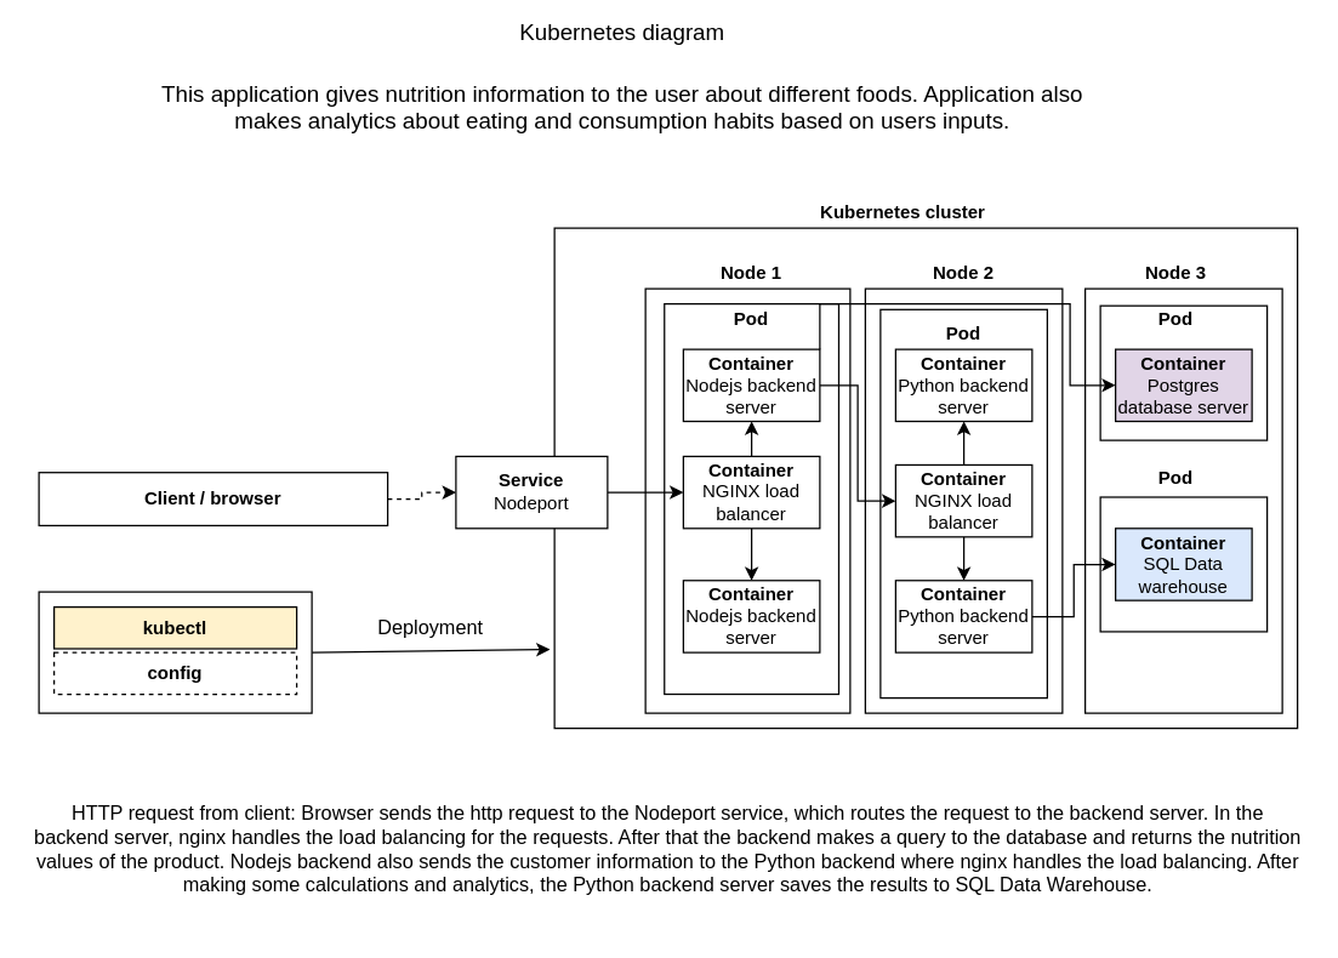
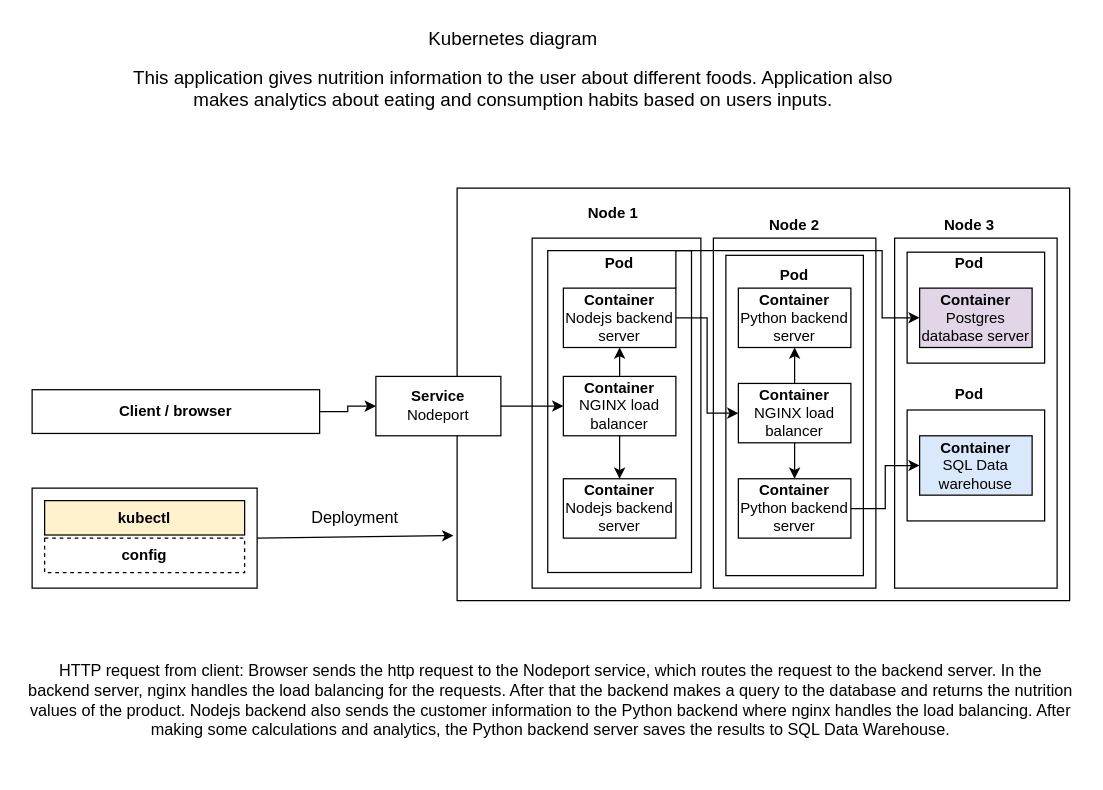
  <mxCell id="0" />
  <mxCell id="1" parent="0" />
  <mxCell id="2" value="" style="whiteSpace=wrap;html=1;" vertex="1" parent="1"><mxGeometry x="365" y="150" width="490" height="330" as="geometry" /></mxCell>
  <mxCell id="3" value="" style="rounded=0;whiteSpace=wrap;html=1;" vertex="1" parent="1"><mxGeometry x="570" y="190" width="130" height="280" as="geometry" /></mxCell>
  <mxCell id="4" value="&lt;div style=&quot;text-align: justify&quot;&gt;&lt;/div&gt;" style="rounded=0;whiteSpace=wrap;html=1;fillColor=none;" vertex="1" parent="1"><mxGeometry x="437.5" y="200" width="115" height="257.5" as="geometry" /></mxCell>
- <mxCell id="5" value="&lt;b&gt;Kubernetes cluster&lt;/b&gt;" style="text;html=1;strokeColor=none;fillColor=none;align=center;verticalAlign=middle;whiteSpace=wrap;rounded=0;" vertex="1" parent="1"><mxGeometry x="495" y="130" width="200" height="20" as="geometry" /></mxCell>
  <mxCell id="6" value="&lt;div style=&quot;text-align: justify&quot;&gt;&lt;/div&gt;" style="rounded=0;whiteSpace=wrap;html=1;fillColor=none;" vertex="1" parent="1"><mxGeometry x="425" y="190" width="135" height="280" as="geometry" /></mxCell>
  <mxCell id="7" value="" style="rounded=0;whiteSpace=wrap;html=1;fillColor=none;" vertex="1" parent="1"><mxGeometry x="715" y="190" width="130" height="280" as="geometry" /></mxCell>
- <mxCell id="8" value="&lt;b&gt;Node 1&lt;/b&gt;" style="text;html=1;strokeColor=none;fillColor=none;align=center;verticalAlign=middle;whiteSpace=wrap;rounded=0;" vertex="1" parent="1"><mxGeometry x="465" y="170" width="60" height="20" as="geometry" /></mxCell>
+ <mxCell id="8" value="&lt;b&gt;Node 1&lt;/b&gt;" style="text;html=1;strokeColor=none;fillColor=none;align=center;verticalAlign=middle;whiteSpace=wrap;rounded=0;" vertex="1" parent="1"><mxGeometry x="460" y="160" width="60" height="20" as="geometry" /></mxCell>
  <mxCell id="9" value="&lt;b&gt;Node 2&lt;/b&gt;" style="text;html=1;strokeColor=none;fillColor=none;align=center;verticalAlign=middle;whiteSpace=wrap;rounded=0;" vertex="1" parent="1"><mxGeometry x="605" y="170" width="60" height="20" as="geometry" /></mxCell>
  <mxCell id="10" value="&lt;b&gt;Node 3&lt;/b&gt;" style="text;html=1;strokeColor=none;fillColor=none;align=center;verticalAlign=middle;whiteSpace=wrap;rounded=0;" vertex="1" parent="1"><mxGeometry x="745" y="170" width="60" height="20" as="geometry" /></mxCell>
  <mxCell id="11" value="" style="endArrow=classic;html=1;exitX=1;exitY=0.5;exitDx=0;exitDy=0;" edge="1" parent="1" source="18"><mxGeometry width="50" height="50" relative="1" as="geometry"><mxPoint x="225" y="397.5" as="sourcePoint" /><mxPoint x="362" y="428" as="targetPoint" /></mxGeometry></mxCell>
  <mxCell id="12" value="&lt;p style=&quot;line-height: 40%; font-size: 13px;&quot;&gt;Deployment&lt;/p&gt;" style="edgeLabel;html=1;align=center;verticalAlign=bottom;resizable=0;points=[];fontSize=13;labelBackgroundColor=none;" vertex="1" connectable="0" parent="11"><mxGeometry x="-0.267" y="-1" relative="1" as="geometry"><mxPoint x="19" as="offset" /></mxGeometry></mxCell>
- <mxCell id="13" value="&lt;font style=&quot;font-size: 15px&quot;&gt;Kubernetes diagram&lt;/font&gt;" style="text;html=1;strokeColor=none;fillColor=none;align=center;verticalAlign=middle;whiteSpace=wrap;rounded=0;labelBackgroundColor=none;fontSize=13;" vertex="1" parent="1"><mxGeometry x="300" y="10" width="220" height="20" as="geometry" /></mxCell>
+ <mxCell id="13" value="&lt;font style=&quot;font-size: 15px&quot;&gt;Kubernetes diagram&lt;/font&gt;" style="text;html=1;strokeColor=none;fillColor=none;align=center;verticalAlign=middle;whiteSpace=wrap;rounded=0;labelBackgroundColor=none;fontSize=13;" vertex="1" parent="1"><mxGeometry x="300" y="20" width="220" height="20" as="geometry" /></mxCell>
  <mxCell id="14" style="edgeStyle=orthogonalEdgeStyle;rounded=0;orthogonalLoop=1;jettySize=auto;html=1;entryX=0;entryY=0.5;entryDx=0;entryDy=0;fontSize=13;exitX=1;exitY=0;exitDx=0;exitDy=0;" edge="1" parent="1" source="16" target="26"><mxGeometry relative="1" as="geometry"><Array as="points"><mxPoint x="540" y="200" /><mxPoint x="705" y="200" /><mxPoint x="705" y="254" /></Array></mxGeometry></mxCell>
  <mxCell id="15" style="edgeStyle=orthogonalEdgeStyle;rounded=0;orthogonalLoop=1;jettySize=auto;html=1;entryX=0;entryY=0.5;entryDx=0;entryDy=0;fontSize=13;" edge="1" parent="1" source="16" target="44"><mxGeometry relative="1" as="geometry" /></mxCell>
  <mxCell id="16" value="&lt;b&gt;Container&lt;/b&gt;&lt;br&gt;Nodejs backend server&lt;br&gt;&lt;div style=&quot;text-align: justify&quot;&gt;&lt;/div&gt;" style="rounded=0;whiteSpace=wrap;html=1;" vertex="1" parent="1"><mxGeometry x="450" y="230" width="90" height="47.5" as="geometry" /></mxCell>
  <mxCell id="17" value="&lt;b&gt;Pod&lt;/b&gt;" style="text;html=1;strokeColor=none;fillColor=none;align=center;verticalAlign=middle;whiteSpace=wrap;rounded=0;" vertex="1" parent="1"><mxGeometry x="465" y="200" width="60" height="20" as="geometry" /></mxCell>
  <mxCell id="18" value="" style="rounded=0;whiteSpace=wrap;html=1;" vertex="1" parent="1"><mxGeometry x="25" y="390" width="180" height="80" as="geometry" /></mxCell>
  <mxCell id="19" value="&lt;b&gt;config&lt;/b&gt;" style="rounded=0;whiteSpace=wrap;html=1;dashed=1;" vertex="1" parent="1"><mxGeometry x="35" y="430" width="160" height="27.5" as="geometry" /></mxCell>
  <mxCell id="20" value="&lt;b&gt;kubectl&lt;/b&gt;" style="rounded=0;whiteSpace=wrap;html=1;fillColor=#fff2cc;" vertex="1" parent="1"><mxGeometry x="35" y="400" width="160" height="27.5" as="geometry" /></mxCell>
  <mxCell id="21" value="&lt;div style=&quot;text-align: justify&quot;&gt;&lt;/div&gt;" style="rounded=0;whiteSpace=wrap;html=1;fillColor=none;" vertex="1" parent="1"><mxGeometry x="580" y="203.75" width="110" height="256.25" as="geometry" /></mxCell>
  <mxCell id="22" style="edgeStyle=orthogonalEdgeStyle;rounded=0;orthogonalLoop=1;jettySize=auto;html=1;entryX=0;entryY=0.5;entryDx=0;entryDy=0;fontSize=13;" edge="1" parent="1" source="23" target="30"><mxGeometry relative="1" as="geometry"><Array as="points"><mxPoint x="415" y="324" /><mxPoint x="415" y="324" /></Array></mxGeometry></mxCell>
  <mxCell id="23" value="&lt;b&gt;Service&lt;br&gt;&lt;/b&gt;Nodeport&lt;br&gt;&lt;div style=&quot;text-align: justify&quot;&gt;&lt;/div&gt;" style="rounded=0;whiteSpace=wrap;html=1;" vertex="1" parent="1"><mxGeometry x="300" y="300.63" width="100" height="47.5" as="geometry" /></mxCell>
  <mxCell id="24" value="&lt;b&gt;Pod&lt;/b&gt;" style="text;html=1;strokeColor=none;fillColor=none;align=center;verticalAlign=middle;whiteSpace=wrap;rounded=0;" vertex="1" parent="1"><mxGeometry x="605" y="210" width="60" height="20" as="geometry" /></mxCell>
  <mxCell id="25" value="&lt;div style=&quot;text-align: justify&quot;&gt;&lt;/div&gt;" style="rounded=0;whiteSpace=wrap;html=1;fillColor=none;" vertex="1" parent="1"><mxGeometry x="725" y="201.25" width="110" height="88.75" as="geometry" /></mxCell>
  <mxCell id="26" value="&lt;b&gt;Container&lt;/b&gt;&lt;br&gt;Postgres database server&lt;br&gt;&lt;div style=&quot;text-align: justify&quot;&gt;&lt;/div&gt;" style="rounded=0;whiteSpace=wrap;html=1;fillColor=#e1d5e7;" vertex="1" parent="1"><mxGeometry x="735" y="230" width="90" height="47.5" as="geometry" /></mxCell>
  <mxCell id="27" value="&lt;b&gt;Pod&lt;/b&gt;" style="text;html=1;strokeColor=none;fillColor=none;align=center;verticalAlign=middle;whiteSpace=wrap;rounded=0;" vertex="1" parent="1"><mxGeometry x="745" y="200" width="60" height="20" as="geometry" /></mxCell>
  <mxCell id="28" style="edgeStyle=orthogonalEdgeStyle;rounded=0;orthogonalLoop=1;jettySize=auto;html=1;fontSize=13;" edge="1" parent="1" source="30" target="16"><mxGeometry relative="1" as="geometry" /></mxCell>
  <mxCell id="29" style="edgeStyle=orthogonalEdgeStyle;rounded=0;orthogonalLoop=1;jettySize=auto;html=1;fontSize=13;" edge="1" parent="1" source="30" target="31"><mxGeometry relative="1" as="geometry" /></mxCell>
  <mxCell id="30" value="&lt;b&gt;Container&lt;/b&gt;&lt;br&gt;NGINX load balancer&lt;br&gt;&lt;div style=&quot;text-align: justify&quot;&gt;&lt;/div&gt;" style="rounded=0;whiteSpace=wrap;html=1;" vertex="1" parent="1"><mxGeometry x="450" y="300.63" width="90" height="47.5" as="geometry" /></mxCell>
  <mxCell id="31" value="&lt;b&gt;Container&lt;/b&gt;&lt;br&gt;Nodejs backend server&lt;br&gt;&lt;div style=&quot;text-align: justify&quot;&gt;&lt;/div&gt;" style="rounded=0;whiteSpace=wrap;html=1;" vertex="1" parent="1"><mxGeometry x="450" y="382.5" width="90" height="47.5" as="geometry" /></mxCell>
  <mxCell id="32" value="&lt;div style=&quot;text-align: justify&quot;&gt;&lt;/div&gt;" style="rounded=0;whiteSpace=wrap;html=1;fillColor=none;" vertex="1" parent="1"><mxGeometry x="725" y="327.5" width="110" height="88.75" as="geometry" /></mxCell>
  <mxCell id="33" value="&lt;b&gt;Pod&lt;/b&gt;" style="text;html=1;strokeColor=none;fillColor=none;align=center;verticalAlign=middle;whiteSpace=wrap;rounded=0;" vertex="1" parent="1"><mxGeometry x="745" y="305" width="60" height="20" as="geometry" /></mxCell>
  <mxCell id="34" value="&lt;b&gt;Container&lt;/b&gt;&lt;br&gt;SQL Data warehouse&lt;br&gt;&lt;div style=&quot;text-align: justify&quot;&gt;&lt;/div&gt;" style="rounded=0;whiteSpace=wrap;html=1;fillColor=#dae8fc;" vertex="1" parent="1"><mxGeometry x="735" y="348.13" width="90" height="47.5" as="geometry" /></mxCell>
  <mxCell id="35" value="&lt;b&gt;Container&lt;/b&gt;&lt;br&gt;Python backend server&lt;br&gt;&lt;div style=&quot;text-align: justify&quot;&gt;&lt;/div&gt;" style="rounded=0;whiteSpace=wrap;html=1;" vertex="1" parent="1"><mxGeometry x="590" y="230" width="90" height="47.5" as="geometry" /></mxCell>
  <mxCell id="36" style="edgeStyle=orthogonalEdgeStyle;rounded=0;orthogonalLoop=1;jettySize=auto;html=1;fontSize=13;" edge="1" parent="1" source="37" target="34"><mxGeometry relative="1" as="geometry" /></mxCell>
  <mxCell id="37" value="&lt;b&gt;Container&lt;/b&gt;&lt;br&gt;Python backend server&lt;br&gt;&lt;div style=&quot;text-align: justify&quot;&gt;&lt;/div&gt;" style="rounded=0;whiteSpace=wrap;html=1;" vertex="1" parent="1"><mxGeometry x="590" y="382.5" width="90" height="47.5" as="geometry" /></mxCell>
- <mxCell id="38" style="edgeStyle=orthogonalEdgeStyle;rounded=0;orthogonalLoop=1;jettySize=auto;html=1;entryX=0;entryY=0.5;entryDx=0;entryDy=0;fontSize=13;dashed=1;" edge="1" parent="1" source="39" target="23"><mxGeometry relative="1" as="geometry" /></mxCell>
+ <mxCell id="38" style="edgeStyle=orthogonalEdgeStyle;rounded=0;orthogonalLoop=1;jettySize=auto;html=1;entryX=0;entryY=0.5;entryDx=0;entryDy=0;fontSize=13;" edge="1" parent="1" source="39" target="23"><mxGeometry relative="1" as="geometry" /></mxCell>
  <mxCell id="39" value="&lt;b&gt;Client / browser&lt;/b&gt;" style="rounded=0;whiteSpace=wrap;html=1;" vertex="1" parent="1"><mxGeometry x="25" y="311.26" width="230" height="35" as="geometry" /></mxCell>
  <mxCell id="40" value="HTTP request from client: Browser sends the http request to the Nodeport service, which routes the request to the backend server. In the backend server, nginx handles the load balancing for the requests. After that the backend makes a query to the database and returns the nutrition values of the product. Nodejs backend also sends the customer information to the Python backend where nginx handles the load balancing. After making some calculations and analytics, the Python backend server saves the results to SQL Data Warehouse." style="text;html=1;strokeColor=none;fillColor=none;align=center;verticalAlign=middle;whiteSpace=wrap;rounded=0;labelBackgroundColor=none;fontSize=13;" vertex="1" parent="1"><mxGeometry x="20" y="510" width="840" height="100" as="geometry" /></mxCell>
  <mxCell id="41" value="&lt;font style=&quot;font-size: 15px&quot;&gt;This application gives nutrition information to the user about different foods. Application also makes analytics about eating and consumption habits based on users inputs.&lt;/font&gt;" style="text;html=1;strokeColor=none;fillColor=none;align=center;verticalAlign=middle;whiteSpace=wrap;rounded=0;labelBackgroundColor=none;fontSize=13;" vertex="1" parent="1"><mxGeometry x="95" y="40" width="630" height="60" as="geometry" /></mxCell>
  <mxCell id="42" style="edgeStyle=orthogonalEdgeStyle;rounded=0;orthogonalLoop=1;jettySize=auto;html=1;fontSize=13;" edge="1" parent="1" source="44" target="35"><mxGeometry relative="1" as="geometry" /></mxCell>
  <mxCell id="43" style="edgeStyle=orthogonalEdgeStyle;rounded=0;orthogonalLoop=1;jettySize=auto;html=1;fontSize=13;" edge="1" parent="1" source="44" target="37"><mxGeometry relative="1" as="geometry" /></mxCell>
  <mxCell id="44" value="&lt;b&gt;Container&lt;/b&gt;&lt;br&gt;NGINX load balancer&lt;br&gt;&lt;div style=&quot;text-align: justify&quot;&gt;&lt;/div&gt;" style="rounded=0;whiteSpace=wrap;html=1;" vertex="1" parent="1"><mxGeometry x="590" y="306.25" width="90" height="47.5" as="geometry" /></mxCell>
